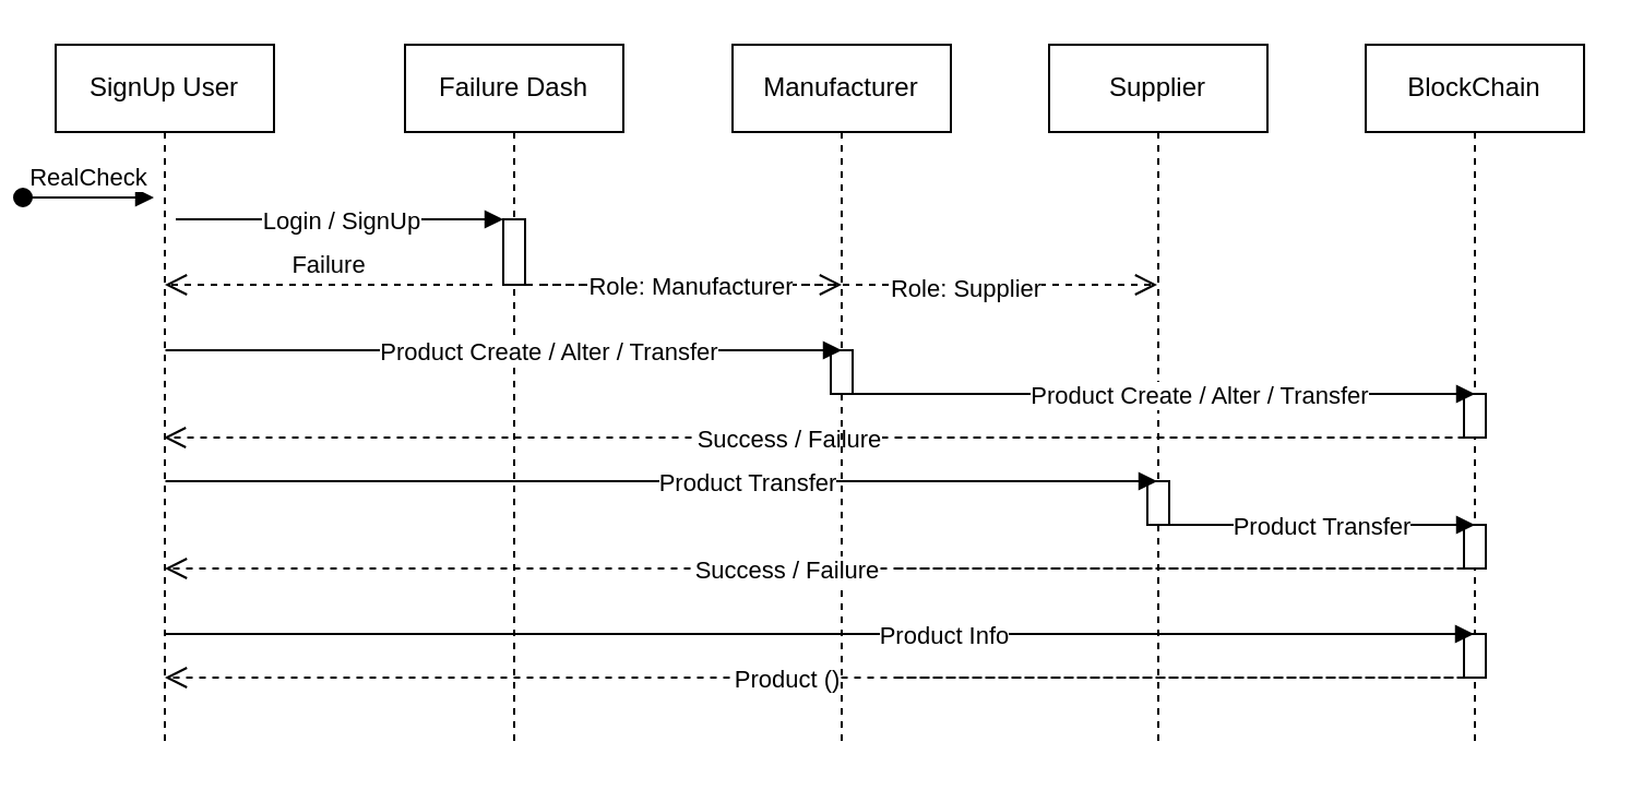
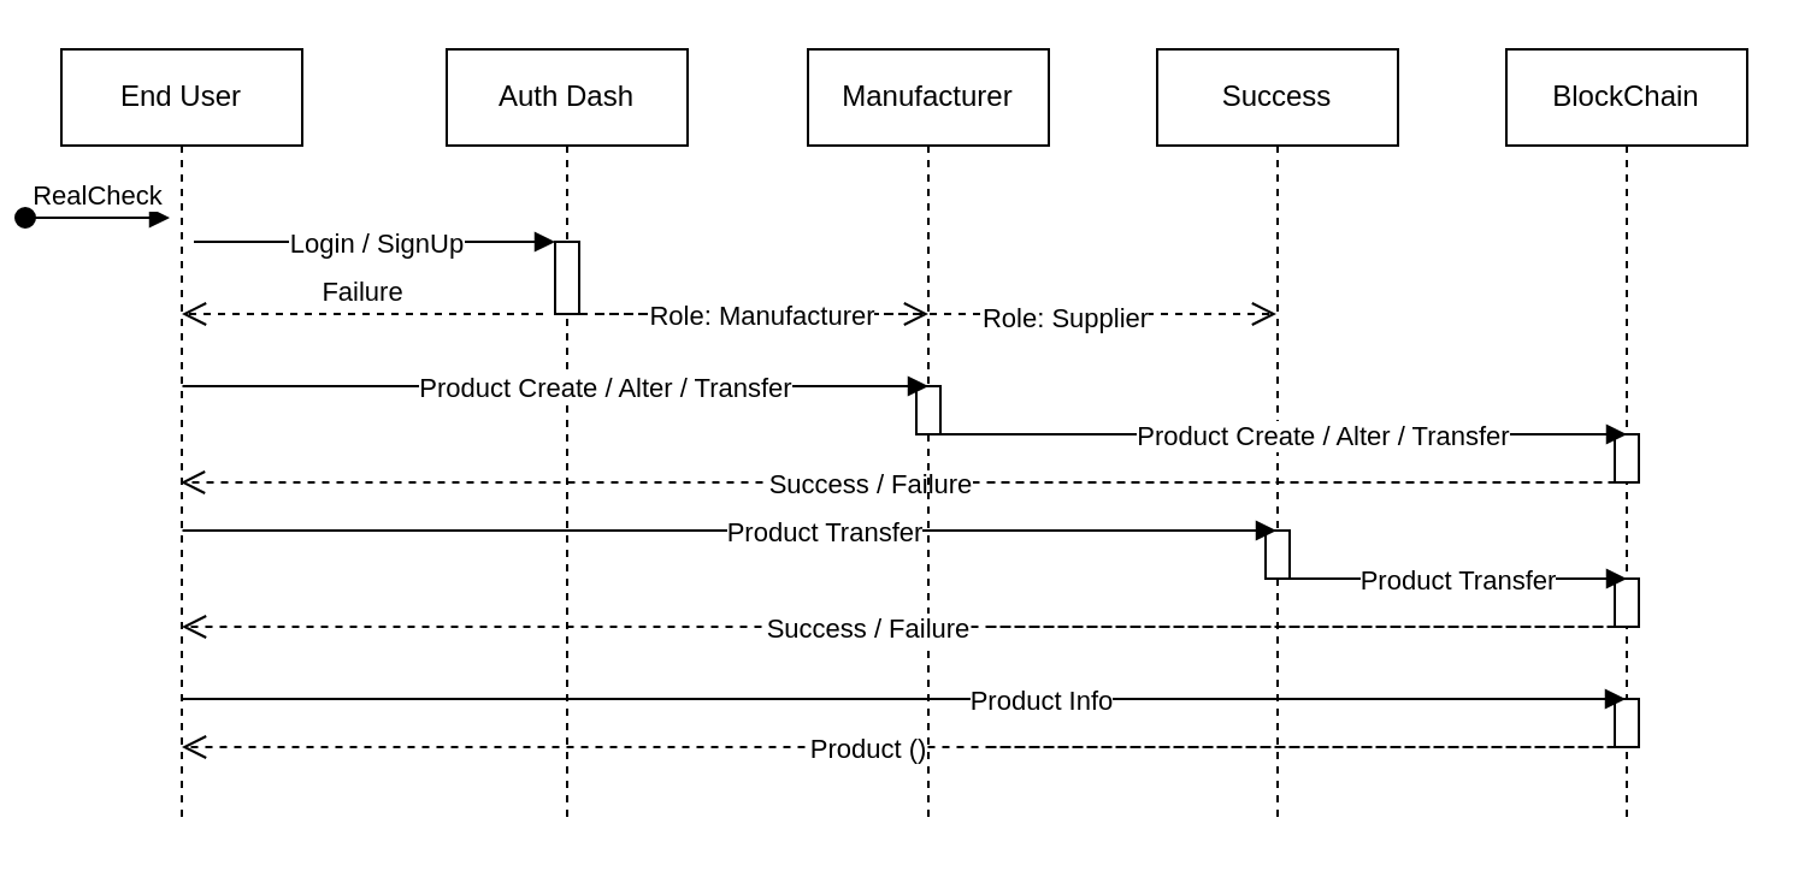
  <mxCell id="0" />
  <mxCell id="1" parent="0" />
- <mxCell id="2" value="SignUp User" style="shape=umlLifeline;perimeter=lifelinePerimeter;whiteSpace=wrap;html=1;container=0;dropTarget=0;collapsible=0;recursiveResize=0;outlineConnect=0;portConstraint=eastwest;newEdgeStyle={&quot;edgeStyle&quot;:&quot;elbowEdgeStyle&quot;,&quot;elbow&quot;:&quot;vertical&quot;,&quot;curved&quot;:0,&quot;rounded&quot;:0};strokeColor=#000000;" parent="1" vertex="1"><mxGeometry x="20" y="20" width="100" height="320" as="geometry" /></mxCell>
+ <mxCell id="2" value="End User" style="shape=umlLifeline;perimeter=lifelinePerimeter;whiteSpace=wrap;html=1;container=0;dropTarget=0;collapsible=0;recursiveResize=0;outlineConnect=0;portConstraint=eastwest;newEdgeStyle={&quot;edgeStyle&quot;:&quot;elbowEdgeStyle&quot;,&quot;elbow&quot;:&quot;vertical&quot;,&quot;curved&quot;:0,&quot;rounded&quot;:0};strokeColor=#000000;" parent="1" vertex="1"><mxGeometry x="20" y="20" width="100" height="320" as="geometry" /></mxCell>
  <mxCell id="3" value="RealCheck" style="html=1;verticalAlign=bottom;startArrow=oval;endArrow=block;startSize=8;edgeStyle=elbowEdgeStyle;elbow=vertical;curved=0;rounded=0;strokeColor=#000000;" parent="2" edge="1"><mxGeometry relative="1" as="geometry"><mxPoint x="-15" y="70" as="sourcePoint" /><mxPoint x="45" y="70" as="targetPoint" /></mxGeometry></mxCell>
- <mxCell id="4" value="Failure Dash" style="shape=umlLifeline;perimeter=lifelinePerimeter;whiteSpace=wrap;html=1;container=0;dropTarget=0;collapsible=0;recursiveResize=0;outlineConnect=0;portConstraint=eastwest;newEdgeStyle={&quot;edgeStyle&quot;:&quot;elbowEdgeStyle&quot;,&quot;elbow&quot;:&quot;vertical&quot;,&quot;curved&quot;:0,&quot;rounded&quot;:0};strokeColor=#000000;" parent="1" vertex="1"><mxGeometry x="180" y="20" width="100" height="320" as="geometry" /></mxCell>
+ <mxCell id="4" value="Auth Dash" style="shape=umlLifeline;perimeter=lifelinePerimeter;whiteSpace=wrap;html=1;container=0;dropTarget=0;collapsible=0;recursiveResize=0;outlineConnect=0;portConstraint=eastwest;newEdgeStyle={&quot;edgeStyle&quot;:&quot;elbowEdgeStyle&quot;,&quot;elbow&quot;:&quot;vertical&quot;,&quot;curved&quot;:0,&quot;rounded&quot;:0};strokeColor=#000000;" parent="1" vertex="1"><mxGeometry x="180" y="20" width="100" height="320" as="geometry" /></mxCell>
  <mxCell id="5" value="" style="html=1;points=[];perimeter=orthogonalPerimeter;outlineConnect=0;targetShapes=umlLifeline;portConstraint=eastwest;newEdgeStyle={&quot;edgeStyle&quot;:&quot;elbowEdgeStyle&quot;,&quot;elbow&quot;:&quot;vertical&quot;,&quot;curved&quot;:0,&quot;rounded&quot;:0};strokeColor=#000000;" vertex="1" parent="4"><mxGeometry x="45" y="80" width="10" height="30" as="geometry" /></mxCell>
  <mxCell id="6" value="" style="html=1;verticalAlign=bottom;endArrow=block;edgeStyle=elbowEdgeStyle;elbow=vertical;curved=0;rounded=0;strokeColor=#000000;" parent="1" target="5" edge="1"><mxGeometry relative="1" as="geometry"><mxPoint x="75" y="100" as="sourcePoint" /><Array as="points"><mxPoint x="160" y="100" /></Array><mxPoint x="225" y="100" as="targetPoint" /></mxGeometry></mxCell>
  <mxCell id="7" value="Login / SignUp" style="edgeLabel;html=1;align=center;verticalAlign=middle;resizable=0;points=[];strokeColor=#000000;" vertex="1" connectable="0" parent="6"><mxGeometry x="0.253" y="-2" relative="1" as="geometry"><mxPoint x="-19" y="-2" as="offset" /></mxGeometry></mxCell>
  <mxCell id="8" value="" style="html=1;verticalAlign=bottom;endArrow=open;dashed=1;endSize=8;edgeStyle=elbowEdgeStyle;elbow=vertical;curved=0;rounded=0;strokeColor=#000000;" parent="1" edge="1"><mxGeometry relative="1" as="geometry"><mxPoint x="69.5" y="200" as="targetPoint" /><Array as="points"><mxPoint x="670" y="200" /></Array><mxPoint x="404.75" y="200" as="sourcePoint" /></mxGeometry></mxCell>
  <mxCell id="9" value="Success / Failure" style="edgeLabel;html=1;align=center;verticalAlign=middle;resizable=0;points=[];strokeColor=#000000;" vertex="1" connectable="0" parent="8"><mxGeometry x="0.285" y="-2" relative="1" as="geometry"><mxPoint x="-24" y="2" as="offset" /></mxGeometry></mxCell>
  <mxCell id="10" value="Manufacturer" style="shape=umlLifeline;perimeter=lifelinePerimeter;whiteSpace=wrap;html=1;container=0;dropTarget=0;collapsible=0;recursiveResize=0;outlineConnect=0;portConstraint=eastwest;newEdgeStyle={&quot;edgeStyle&quot;:&quot;elbowEdgeStyle&quot;,&quot;elbow&quot;:&quot;vertical&quot;,&quot;curved&quot;:0,&quot;rounded&quot;:0};strokeColor=#000000;" vertex="1" parent="1"><mxGeometry x="330" y="20" width="100" height="320" as="geometry" /></mxCell>
  <mxCell id="11" value="" style="html=1;points=[];perimeter=orthogonalPerimeter;outlineConnect=0;targetShapes=umlLifeline;portConstraint=eastwest;newEdgeStyle={&quot;edgeStyle&quot;:&quot;elbowEdgeStyle&quot;,&quot;elbow&quot;:&quot;vertical&quot;,&quot;curved&quot;:0,&quot;rounded&quot;:0};strokeColor=#000000;" vertex="1" parent="10"><mxGeometry x="45" y="140" width="10" height="20" as="geometry" /></mxCell>
- <mxCell id="12" value="Supplier" style="shape=umlLifeline;perimeter=lifelinePerimeter;whiteSpace=wrap;html=1;container=0;dropTarget=0;collapsible=0;recursiveResize=0;outlineConnect=0;portConstraint=eastwest;newEdgeStyle={&quot;edgeStyle&quot;:&quot;elbowEdgeStyle&quot;,&quot;elbow&quot;:&quot;vertical&quot;,&quot;curved&quot;:0,&quot;rounded&quot;:0};strokeColor=#000000;" vertex="1" parent="1"><mxGeometry x="475" y="20" width="100" height="320" as="geometry" /></mxCell>
+ <mxCell id="12" value="Success" style="shape=umlLifeline;perimeter=lifelinePerimeter;whiteSpace=wrap;html=1;container=0;dropTarget=0;collapsible=0;recursiveResize=0;outlineConnect=0;portConstraint=eastwest;newEdgeStyle={&quot;edgeStyle&quot;:&quot;elbowEdgeStyle&quot;,&quot;elbow&quot;:&quot;vertical&quot;,&quot;curved&quot;:0,&quot;rounded&quot;:0};strokeColor=#000000;" vertex="1" parent="1"><mxGeometry x="475" y="20" width="100" height="320" as="geometry" /></mxCell>
  <mxCell id="13" value="" style="html=1;points=[];perimeter=orthogonalPerimeter;outlineConnect=0;targetShapes=umlLifeline;portConstraint=eastwest;newEdgeStyle={&quot;edgeStyle&quot;:&quot;elbowEdgeStyle&quot;,&quot;elbow&quot;:&quot;vertical&quot;,&quot;curved&quot;:0,&quot;rounded&quot;:0};strokeColor=#000000;" vertex="1" parent="12"><mxGeometry x="45" y="200" width="10" height="20" as="geometry" /></mxCell>
  <mxCell id="14" value="" style="html=1;verticalAlign=bottom;endArrow=open;dashed=1;endSize=8;edgeStyle=elbowEdgeStyle;elbow=vertical;curved=0;rounded=0;strokeColor=#000000;" edge="1" parent="1" target="12"><mxGeometry relative="1" as="geometry"><mxPoint x="520" y="130" as="targetPoint" /><Array as="points"><mxPoint x="322.5" y="130" /></Array><mxPoint x="242.5" y="130" as="sourcePoint" /></mxGeometry></mxCell>
  <mxCell id="15" value="Role: Supplier" style="edgeLabel;html=1;align=center;verticalAlign=middle;resizable=0;points=[];strokeColor=#000000;" vertex="1" connectable="0" parent="14"><mxGeometry x="0.378" y="-1" relative="1" as="geometry"><mxPoint as="offset" /></mxGeometry></mxCell>
  <mxCell id="16" value="" style="html=1;verticalAlign=bottom;endArrow=open;dashed=1;endSize=8;edgeStyle=elbowEdgeStyle;elbow=vertical;curved=0;rounded=0;strokeColor=#000000;" edge="1" parent="1" source="4"><mxGeometry relative="1" as="geometry"><mxPoint x="380" y="130" as="targetPoint" /><Array as="points"><mxPoint x="332.5" y="130" /></Array><mxPoint x="252.5" y="130" as="sourcePoint" /></mxGeometry></mxCell>
  <mxCell id="17" value="Role: Manufacturer" style="edgeLabel;html=1;align=center;verticalAlign=middle;resizable=0;points=[];strokeColor=#000000;" vertex="1" connectable="0" parent="16"><mxGeometry x="0.077" relative="1" as="geometry"><mxPoint as="offset" /></mxGeometry></mxCell>
  <mxCell id="18" value="" style="html=1;verticalAlign=bottom;endArrow=block;edgeStyle=elbowEdgeStyle;elbow=vertical;curved=0;rounded=0;strokeColor=#000000;" edge="1" parent="1"><mxGeometry relative="1" as="geometry"><mxPoint x="70.25" y="160" as="sourcePoint" /><Array as="points"><mxPoint x="155.25" y="160" /></Array><mxPoint x="380" y="160" as="targetPoint" /></mxGeometry></mxCell>
  <mxCell id="19" value="Product Create / Alter / Transfer" style="edgeLabel;html=1;align=center;verticalAlign=middle;resizable=0;points=[];strokeColor=#000000;" vertex="1" connectable="0" parent="18"><mxGeometry x="0.253" y="-2" relative="1" as="geometry"><mxPoint x="-19" y="-2" as="offset" /></mxGeometry></mxCell>
  <mxCell id="20" value="Failure" style="html=1;verticalAlign=bottom;endArrow=open;dashed=1;endSize=8;edgeStyle=elbowEdgeStyle;elbow=vertical;curved=0;rounded=0;strokeColor=#000000;" edge="1" parent="1"><mxGeometry relative="1" as="geometry"><mxPoint x="70" y="130" as="targetPoint" /><Array as="points"><mxPoint x="165" y="130" /></Array><mxPoint x="220" y="130" as="sourcePoint" /></mxGeometry></mxCell>
  <mxCell id="21" value="" style="html=1;verticalAlign=bottom;endArrow=block;edgeStyle=elbowEdgeStyle;elbow=vertical;curved=0;rounded=0;strokeColor=#000000;" edge="1" parent="1" target="12"><mxGeometry relative="1" as="geometry"><mxPoint x="70.25" y="220" as="sourcePoint" /><Array as="points"><mxPoint x="155.25" y="220" /></Array><mxPoint x="389.75" y="220" as="targetPoint" /></mxGeometry></mxCell>
  <mxCell id="22" value="Product Transfer" style="edgeLabel;html=1;align=center;verticalAlign=middle;resizable=0;points=[];strokeColor=#000000;" vertex="1" connectable="0" parent="21"><mxGeometry x="0.253" y="-2" relative="1" as="geometry"><mxPoint x="-19" y="-2" as="offset" /></mxGeometry></mxCell>
  <mxCell id="23" value="BlockChain" style="shape=umlLifeline;perimeter=lifelinePerimeter;whiteSpace=wrap;html=1;container=0;dropTarget=0;collapsible=0;recursiveResize=0;outlineConnect=0;portConstraint=eastwest;newEdgeStyle={&quot;edgeStyle&quot;:&quot;elbowEdgeStyle&quot;,&quot;elbow&quot;:&quot;vertical&quot;,&quot;curved&quot;:0,&quot;rounded&quot;:0};strokeColor=#000000;" vertex="1" parent="1"><mxGeometry x="620" y="20" width="100" height="320" as="geometry" /></mxCell>
  <mxCell id="24" value="" style="html=1;points=[];perimeter=orthogonalPerimeter;outlineConnect=0;targetShapes=umlLifeline;portConstraint=eastwest;newEdgeStyle={&quot;edgeStyle&quot;:&quot;elbowEdgeStyle&quot;,&quot;elbow&quot;:&quot;vertical&quot;,&quot;curved&quot;:0,&quot;rounded&quot;:0};strokeColor=#000000;" vertex="1" parent="23"><mxGeometry x="45" y="160" width="10" height="20" as="geometry" /></mxCell>
  <mxCell id="25" value="" style="html=1;points=[];perimeter=orthogonalPerimeter;outlineConnect=0;targetShapes=umlLifeline;portConstraint=eastwest;newEdgeStyle={&quot;edgeStyle&quot;:&quot;elbowEdgeStyle&quot;,&quot;elbow&quot;:&quot;vertical&quot;,&quot;curved&quot;:0,&quot;rounded&quot;:0};strokeColor=#000000;" vertex="1" parent="23"><mxGeometry x="45" y="220" width="10" height="20" as="geometry" /></mxCell>
  <mxCell id="26" value="" style="html=1;points=[];perimeter=orthogonalPerimeter;outlineConnect=0;targetShapes=umlLifeline;portConstraint=eastwest;newEdgeStyle={&quot;edgeStyle&quot;:&quot;elbowEdgeStyle&quot;,&quot;elbow&quot;:&quot;vertical&quot;,&quot;curved&quot;:0,&quot;rounded&quot;:0};" vertex="1" parent="23"><mxGeometry x="45" y="270" width="10" height="20" as="geometry" /></mxCell>
  <mxCell id="27" value="" style="html=1;verticalAlign=bottom;endArrow=block;edgeStyle=elbowEdgeStyle;elbow=vertical;curved=0;rounded=0;strokeColor=#000000;" edge="1" parent="1"><mxGeometry relative="1" as="geometry"><mxPoint x="380.13" y="180" as="sourcePoint" /><Array as="points"><mxPoint x="465.13" y="180" /></Array><mxPoint x="670" y="180" as="targetPoint" /></mxGeometry></mxCell>
  <mxCell id="28" value="Product Create / Alter / Transfer" style="edgeLabel;html=1;align=center;verticalAlign=middle;resizable=0;points=[];strokeColor=#000000;" vertex="1" connectable="0" parent="27"><mxGeometry x="0.253" y="-2" relative="1" as="geometry"><mxPoint x="-19" y="-2" as="offset" /></mxGeometry></mxCell>
  <mxCell id="29" value="" style="html=1;verticalAlign=bottom;endArrow=block;edgeStyle=elbowEdgeStyle;elbow=vertical;curved=0;rounded=0;strokeColor=#000000;" edge="1" parent="1"><mxGeometry relative="1" as="geometry"><mxPoint x="530" y="240" as="sourcePoint" /><Array as="points"><mxPoint x="615" y="240" /></Array><mxPoint x="670" y="240" as="targetPoint" /></mxGeometry></mxCell>
  <mxCell id="30" value="Product Transfer" style="edgeLabel;html=1;align=center;verticalAlign=middle;resizable=0;points=[];strokeColor=#000000;" vertex="1" connectable="0" parent="29"><mxGeometry x="0.253" y="-2" relative="1" as="geometry"><mxPoint x="-19" y="-2" as="offset" /></mxGeometry></mxCell>
  <mxCell id="31" value="" style="html=1;verticalAlign=bottom;endArrow=open;dashed=1;endSize=8;edgeStyle=elbowEdgeStyle;elbow=vertical;curved=0;rounded=0;strokeColor=#000000;" edge="1" parent="1"><mxGeometry relative="1" as="geometry"><mxPoint x="70" y="260" as="targetPoint" /><Array as="points"><mxPoint x="670" y="260" /></Array><mxPoint x="405.25" y="260" as="sourcePoint" /></mxGeometry></mxCell>
  <mxCell id="32" value="Success / Failure" style="edgeLabel;html=1;align=center;verticalAlign=middle;resizable=0;points=[];strokeColor=#000000;" vertex="1" connectable="0" parent="31"><mxGeometry x="0.285" y="-2" relative="1" as="geometry"><mxPoint x="-24" y="2" as="offset" /></mxGeometry></mxCell>
  <mxCell id="33" value="" style="html=1;verticalAlign=bottom;endArrow=block;edgeStyle=elbowEdgeStyle;elbow=vertical;curved=0;rounded=0;strokeColor=#000000;" edge="1" parent="1" source="2" target="23"><mxGeometry relative="1" as="geometry"><mxPoint x="80" y="290" as="sourcePoint" /><Array as="points"><mxPoint x="165" y="290" /></Array><mxPoint x="534.75" y="290" as="targetPoint" /></mxGeometry></mxCell>
  <mxCell id="34" value="Product Info" style="edgeLabel;html=1;align=center;verticalAlign=middle;resizable=0;points=[];strokeColor=#000000;" vertex="1" connectable="0" parent="33"><mxGeometry x="0.253" y="-2" relative="1" as="geometry"><mxPoint x="-19" y="-2" as="offset" /></mxGeometry></mxCell>
  <mxCell id="35" value="" style="html=1;verticalAlign=bottom;endArrow=open;dashed=1;endSize=8;edgeStyle=elbowEdgeStyle;elbow=vertical;curved=0;rounded=0;strokeColor=#000000;" edge="1" parent="1"><mxGeometry relative="1" as="geometry"><mxPoint x="70" y="310" as="targetPoint" /><Array as="points"><mxPoint x="670" y="310" /></Array><mxPoint x="405.25" y="310" as="sourcePoint" /></mxGeometry></mxCell>
  <mxCell id="36" value="Product ()" style="edgeLabel;html=1;align=center;verticalAlign=middle;resizable=0;points=[];strokeColor=#000000;" vertex="1" connectable="0" parent="35"><mxGeometry x="0.285" y="-2" relative="1" as="geometry"><mxPoint x="-24" y="2" as="offset" /></mxGeometry></mxCell>
